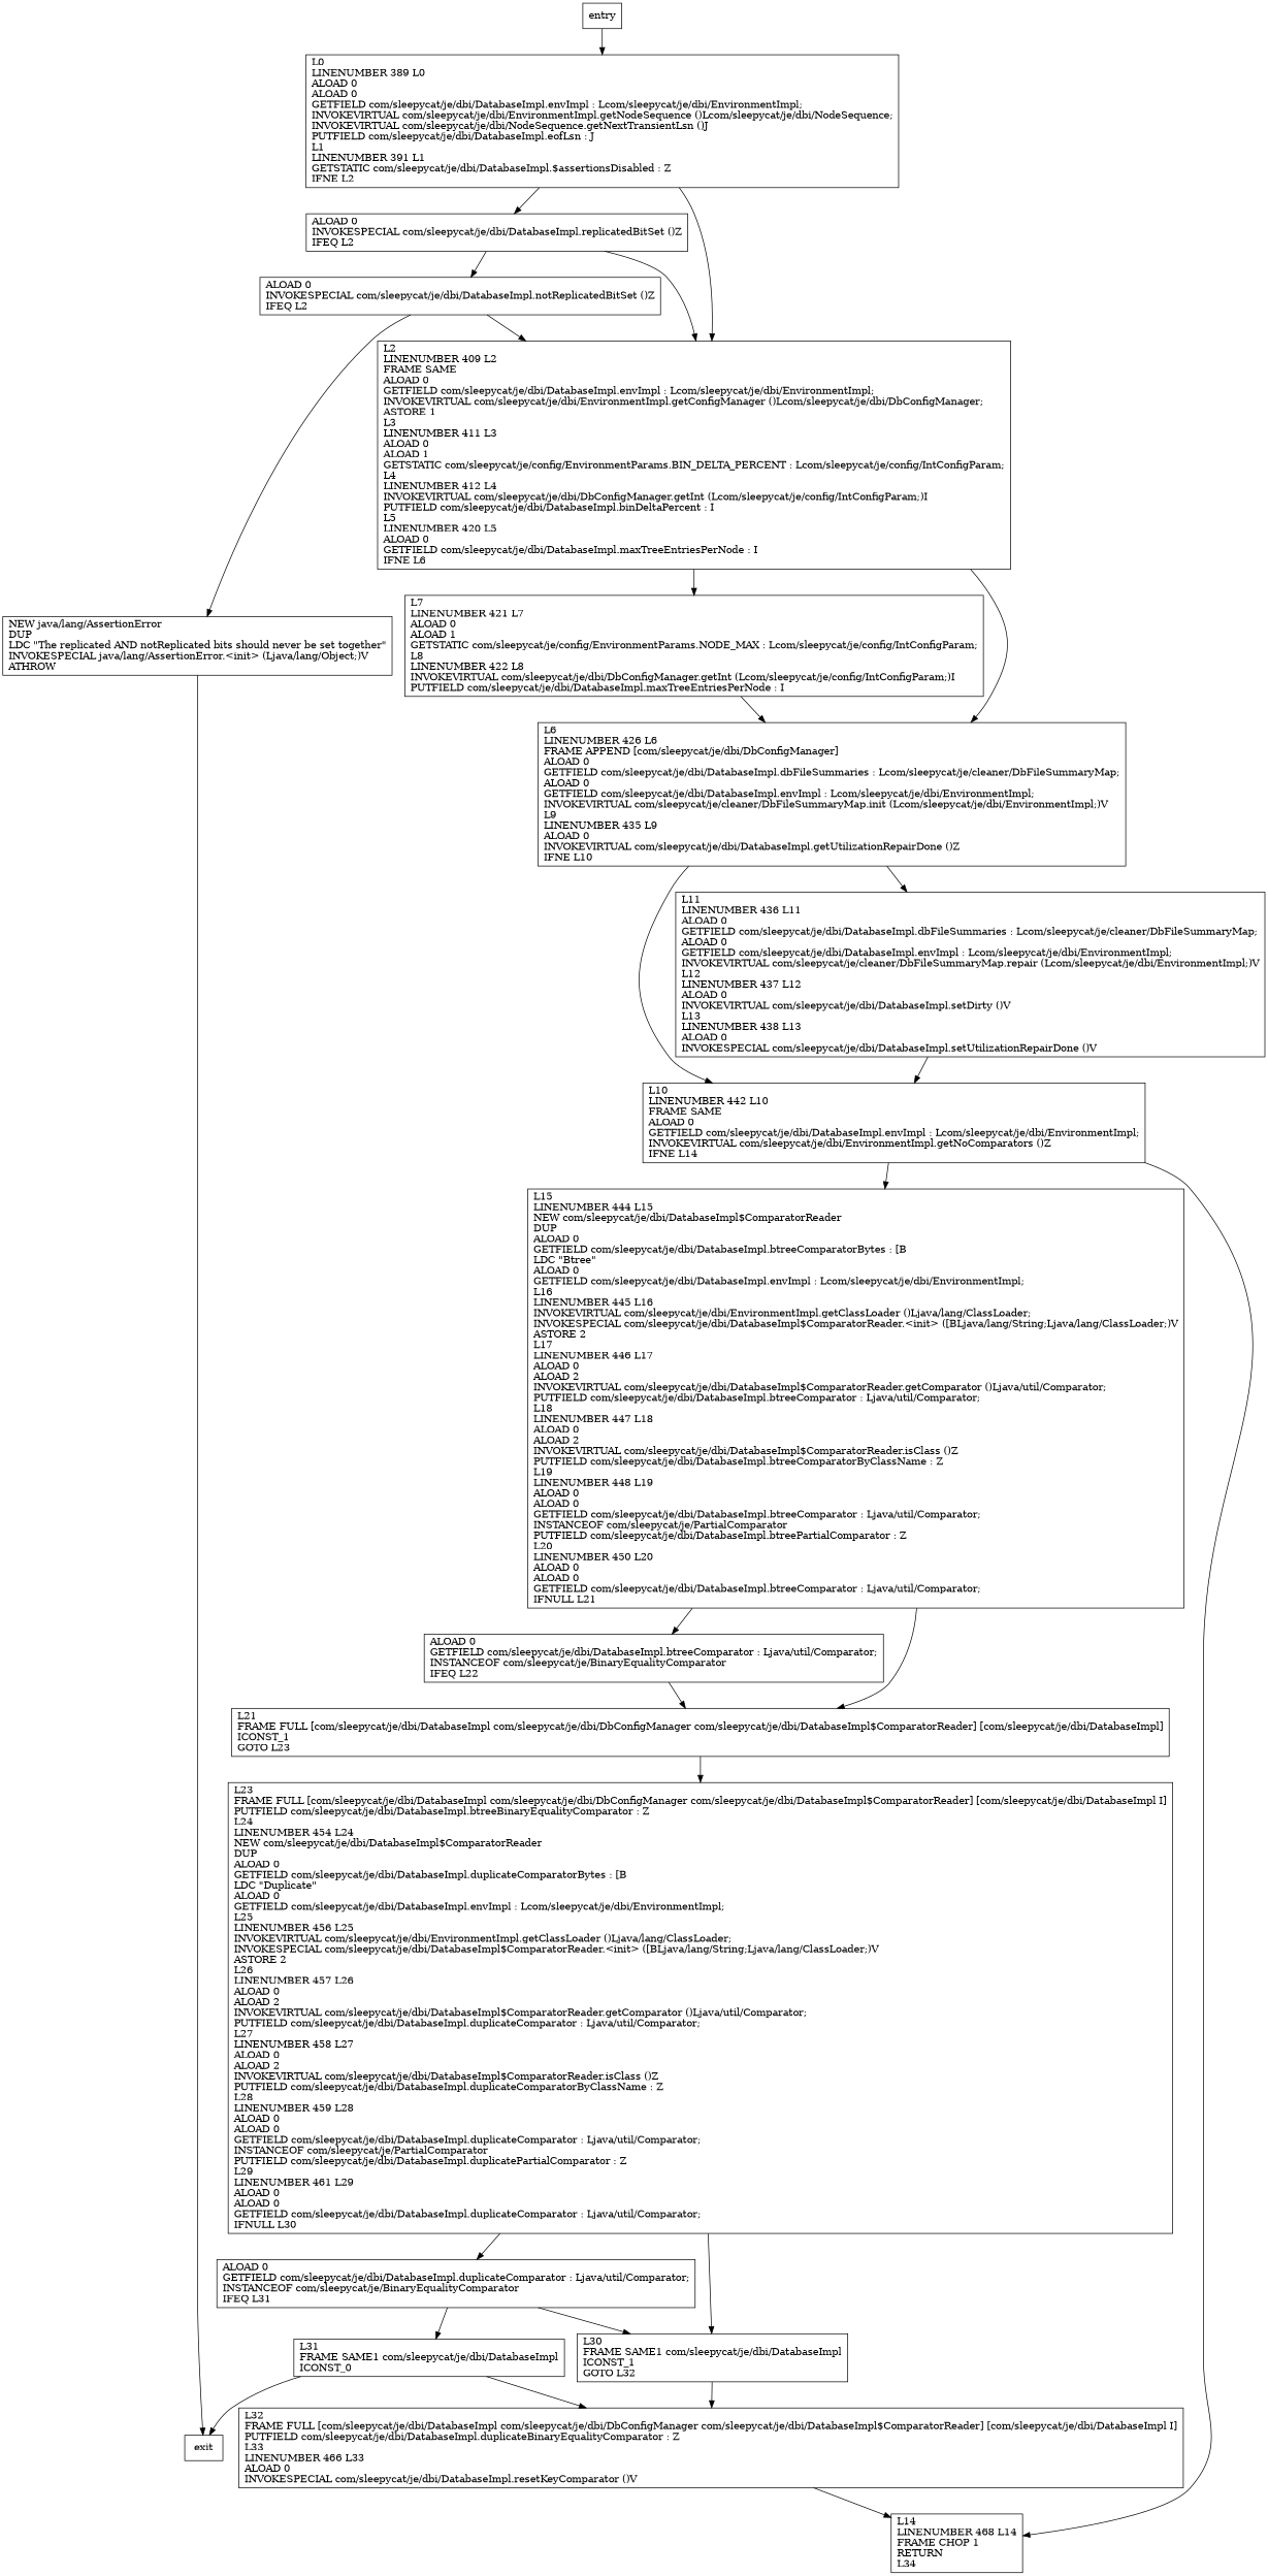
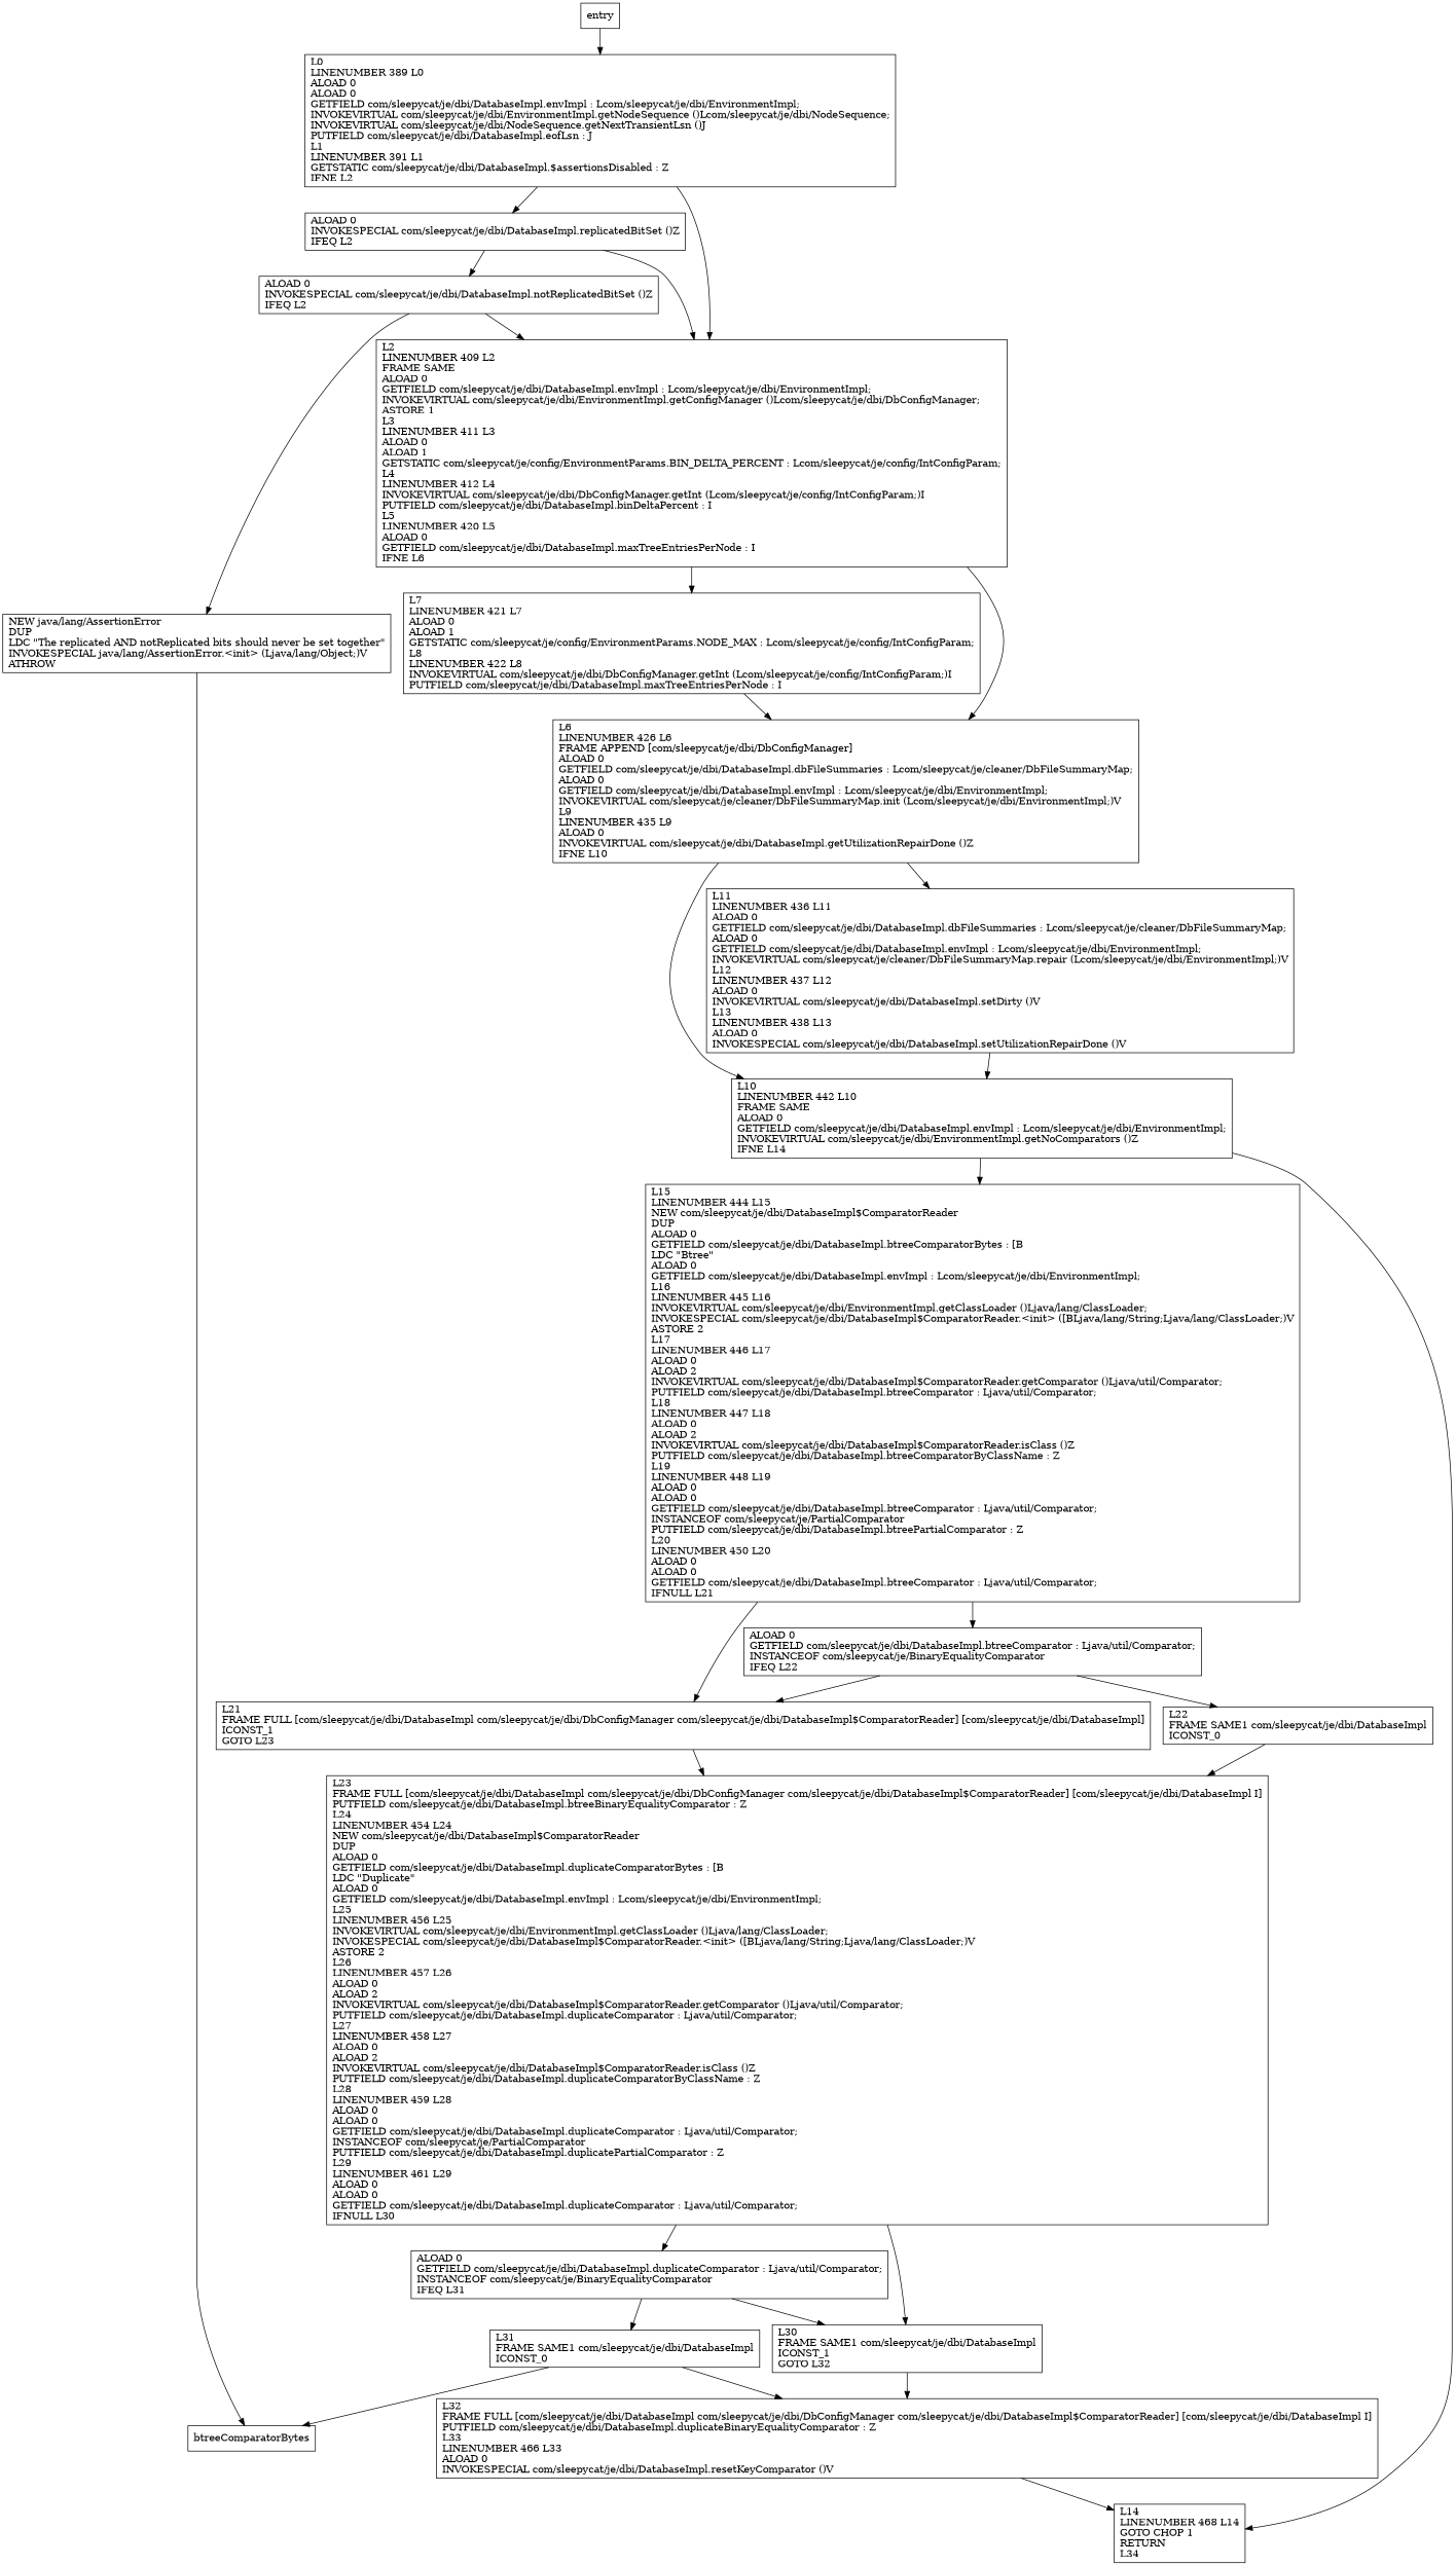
  digraph {
    node [shape=record]
    n1 [label="ALOAD 0\lGETFIELD com/sleepycat/je/dbi/DatabaseImpl.btreeComparator : Ljava/util/Comparator;\lINSTANCEOF com/sleepycat/je/BinaryEqualityComparator\lIFEQ L22\l"]
    n2 [label="L21\lFRAME FULL [com/sleepycat/je/dbi/DatabaseImpl com/sleepycat/je/dbi/DbConfigManager com/sleepycat/je/dbi/DatabaseImpl$ComparatorReader] [com/sleepycat/je/dbi/DatabaseImpl]\lICONST_1\lGOTO L23\l"]
+   n3 [label="L22\lFRAME SAME1 com/sleepycat/je/dbi/DatabaseImpl\lICONST_0\l"]
    n4 [label="L23\lFRAME FULL [com/sleepycat/je/dbi/DatabaseImpl com/sleepycat/je/dbi/DbConfigManager com/sleepycat/je/dbi/DatabaseImpl$ComparatorReader] [com/sleepycat/je/dbi/DatabaseImpl I]\lPUTFIELD com/sleepycat/je/dbi/DatabaseImpl.btreeBinaryEqualityComparator : Z\lL24\lLINENUMBER 454 L24\lNEW com/sleepycat/je/dbi/DatabaseImpl$ComparatorReader\lDUP\lALOAD 0\lGETFIELD com/sleepycat/je/dbi/DatabaseImpl.duplicateComparatorBytes : [B\lLDC \"Duplicate\"\lALOAD 0\lGETFIELD com/sleepycat/je/dbi/DatabaseImpl.envImpl : Lcom/sleepycat/je/dbi/EnvironmentImpl;\lL25\lLINENUMBER 456 L25\lINVOKEVIRTUAL com/sleepycat/je/dbi/EnvironmentImpl.getClassLoader ()Ljava/lang/ClassLoader;\lINVOKESPECIAL com/sleepycat/je/dbi/DatabaseImpl$ComparatorReader.\<init\> ([BLjava/lang/String;Ljava/lang/ClassLoader;)V\lASTORE 2\lL26\lLINENUMBER 457 L26\lALOAD 0\lALOAD 2\lINVOKEVIRTUAL com/sleepycat/je/dbi/DatabaseImpl$ComparatorReader.getComparator ()Ljava/util/Comparator;\lPUTFIELD com/sleepycat/je/dbi/DatabaseImpl.duplicateComparator : Ljava/util/Comparator;\lL27\lLINENUMBER 458 L27\lALOAD 0\lALOAD 2\lINVOKEVIRTUAL com/sleepycat/je/dbi/DatabaseImpl$ComparatorReader.isClass ()Z\lPUTFIELD com/sleepycat/je/dbi/DatabaseImpl.duplicateComparatorByClassName : Z\lL28\lLINENUMBER 459 L28\lALOAD 0\lALOAD 0\lGETFIELD com/sleepycat/je/dbi/DatabaseImpl.duplicateComparator : Ljava/util/Comparator;\lINSTANCEOF com/sleepycat/je/PartialComparator\lPUTFIELD com/sleepycat/je/dbi/DatabaseImpl.duplicatePartialComparator : Z\lL29\lLINENUMBER 461 L29\lALOAD 0\lALOAD 0\lGETFIELD com/sleepycat/je/dbi/DatabaseImpl.duplicateComparator : Ljava/util/Comparator;\lIFNULL L30\l"]
    n5 [label="NEW java/lang/AssertionError\lDUP\lLDC \"The replicated AND notReplicated bits should never be set  together\"\lINVOKESPECIAL java/lang/AssertionError.\<init\> (Ljava/lang/Object;)V\lATHROW\l"]
-   exit
+   exit [label=btreeComparatorBytes]
    n7 [label="L30\lFRAME SAME1 com/sleepycat/je/dbi/DatabaseImpl\lICONST_1\lGOTO L32\l"]
    n8 [label="ALOAD 0\lGETFIELD com/sleepycat/je/dbi/DatabaseImpl.duplicateComparator : Ljava/util/Comparator;\lINSTANCEOF com/sleepycat/je/BinaryEqualityComparator\lIFEQ L31\l"]
    n9 [label="ALOAD 0\lINVOKESPECIAL com/sleepycat/je/dbi/DatabaseImpl.replicatedBitSet ()Z\lIFEQ L2\l"]
    n10 [label="L2\lLINENUMBER 409 L2\lFRAME SAME\lALOAD 0\lGETFIELD com/sleepycat/je/dbi/DatabaseImpl.envImpl : Lcom/sleepycat/je/dbi/EnvironmentImpl;\lINVOKEVIRTUAL com/sleepycat/je/dbi/EnvironmentImpl.getConfigManager ()Lcom/sleepycat/je/dbi/DbConfigManager;\lASTORE 1\lL3\lLINENUMBER 411 L3\lALOAD 0\lALOAD 1\lGETSTATIC com/sleepycat/je/config/EnvironmentParams.BIN_DELTA_PERCENT : Lcom/sleepycat/je/config/IntConfigParam;\lL4\lLINENUMBER 412 L4\lINVOKEVIRTUAL com/sleepycat/je/dbi/DbConfigManager.getInt (Lcom/sleepycat/je/config/IntConfigParam;)I\lPUTFIELD com/sleepycat/je/dbi/DatabaseImpl.binDeltaPercent : I\lL5\lLINENUMBER 420 L5\lALOAD 0\lGETFIELD com/sleepycat/je/dbi/DatabaseImpl.maxTreeEntriesPerNode : I\lIFNE L6\l"]
    n11 [label="ALOAD 0\lINVOKESPECIAL com/sleepycat/je/dbi/DatabaseImpl.notReplicatedBitSet ()Z\lIFEQ L2\l"]
    n12 [label="L7\lLINENUMBER 421 L7\lALOAD 0\lALOAD 1\lGETSTATIC com/sleepycat/je/config/EnvironmentParams.NODE_MAX : Lcom/sleepycat/je/config/IntConfigParam;\lL8\lLINENUMBER 422 L8\lINVOKEVIRTUAL com/sleepycat/je/dbi/DbConfigManager.getInt (Lcom/sleepycat/je/config/IntConfigParam;)I\lPUTFIELD com/sleepycat/je/dbi/DatabaseImpl.maxTreeEntriesPerNode : I\l"]
    n13 [label="L6\lLINENUMBER 426 L6\lFRAME APPEND [com/sleepycat/je/dbi/DbConfigManager]\lALOAD 0\lGETFIELD com/sleepycat/je/dbi/DatabaseImpl.dbFileSummaries : Lcom/sleepycat/je/cleaner/DbFileSummaryMap;\lALOAD 0\lGETFIELD com/sleepycat/je/dbi/DatabaseImpl.envImpl : Lcom/sleepycat/je/dbi/EnvironmentImpl;\lINVOKEVIRTUAL com/sleepycat/je/cleaner/DbFileSummaryMap.init (Lcom/sleepycat/je/dbi/EnvironmentImpl;)V\lL9\lLINENUMBER 435 L9\lALOAD 0\lINVOKEVIRTUAL com/sleepycat/je/dbi/DatabaseImpl.getUtilizationRepairDone ()Z\lIFNE L10\l"]
    n14 [label="L10\lLINENUMBER 442 L10\lFRAME SAME\lALOAD 0\lGETFIELD com/sleepycat/je/dbi/DatabaseImpl.envImpl : Lcom/sleepycat/je/dbi/EnvironmentImpl;\lINVOKEVIRTUAL com/sleepycat/je/dbi/EnvironmentImpl.getNoComparators ()Z\lIFNE L14\l"]
    n15 [label="L11\lLINENUMBER 436 L11\lALOAD 0\lGETFIELD com/sleepycat/je/dbi/DatabaseImpl.dbFileSummaries : Lcom/sleepycat/je/cleaner/DbFileSummaryMap;\lALOAD 0\lGETFIELD com/sleepycat/je/dbi/DatabaseImpl.envImpl : Lcom/sleepycat/je/dbi/EnvironmentImpl;\lINVOKEVIRTUAL com/sleepycat/je/cleaner/DbFileSummaryMap.repair (Lcom/sleepycat/je/dbi/EnvironmentImpl;)V\lL12\lLINENUMBER 437 L12\lALOAD 0\lINVOKEVIRTUAL com/sleepycat/je/dbi/DatabaseImpl.setDirty ()V\lL13\lLINENUMBER 438 L13\lALOAD 0\lINVOKESPECIAL com/sleepycat/je/dbi/DatabaseImpl.setUtilizationRepairDone ()V\l"]
    n16 [label="L15\lLINENUMBER 444 L15\lNEW com/sleepycat/je/dbi/DatabaseImpl$ComparatorReader\lDUP\lALOAD 0\lGETFIELD com/sleepycat/je/dbi/DatabaseImpl.btreeComparatorBytes : [B\lLDC \"Btree\"\lALOAD 0\lGETFIELD com/sleepycat/je/dbi/DatabaseImpl.envImpl : Lcom/sleepycat/je/dbi/EnvironmentImpl;\lL16\lLINENUMBER 445 L16\lINVOKEVIRTUAL com/sleepycat/je/dbi/EnvironmentImpl.getClassLoader ()Ljava/lang/ClassLoader;\lINVOKESPECIAL com/sleepycat/je/dbi/DatabaseImpl$ComparatorReader.\<init\> ([BLjava/lang/String;Ljava/lang/ClassLoader;)V\lASTORE 2\lL17\lLINENUMBER 446 L17\lALOAD 0\lALOAD 2\lINVOKEVIRTUAL com/sleepycat/je/dbi/DatabaseImpl$ComparatorReader.getComparator ()Ljava/util/Comparator;\lPUTFIELD com/sleepycat/je/dbi/DatabaseImpl.btreeComparator : Ljava/util/Comparator;\lL18\lLINENUMBER 447 L18\lALOAD 0\lALOAD 2\lINVOKEVIRTUAL com/sleepycat/je/dbi/DatabaseImpl$ComparatorReader.isClass ()Z\lPUTFIELD com/sleepycat/je/dbi/DatabaseImpl.btreeComparatorByClassName : Z\lL19\lLINENUMBER 448 L19\lALOAD 0\lALOAD 0\lGETFIELD com/sleepycat/je/dbi/DatabaseImpl.btreeComparator : Ljava/util/Comparator;\lINSTANCEOF com/sleepycat/je/PartialComparator\lPUTFIELD com/sleepycat/je/dbi/DatabaseImpl.btreePartialComparator : Z\lL20\lLINENUMBER 450 L20\lALOAD 0\lALOAD 0\lGETFIELD com/sleepycat/je/dbi/DatabaseImpl.btreeComparator : Ljava/util/Comparator;\lIFNULL L21\l"]
-   n17 [label="L14\lLINENUMBER 468 L14\lFRAME CHOP 1\lRETURN\lL34\l"]
+   n17 [label="L14\lLINENUMBER 468 L14\lGOTO CHOP 1\lRETURN\lL34\l"]
    n18 [label="L32\lFRAME FULL [com/sleepycat/je/dbi/DatabaseImpl com/sleepycat/je/dbi/DbConfigManager com/sleepycat/je/dbi/DatabaseImpl$ComparatorReader] [com/sleepycat/je/dbi/DatabaseImpl I]\lPUTFIELD com/sleepycat/je/dbi/DatabaseImpl.duplicateBinaryEqualityComparator : Z\lL33\lLINENUMBER 466 L33\lALOAD 0\lINVOKESPECIAL com/sleepycat/je/dbi/DatabaseImpl.resetKeyComparator ()V\l"]
    n19 [label="L31\lFRAME SAME1 com/sleepycat/je/dbi/DatabaseImpl\lICONST_0\l"]
    n20 [label="L0\lLINENUMBER 389 L0\lALOAD 0\lALOAD 0\lGETFIELD com/sleepycat/je/dbi/DatabaseImpl.envImpl : Lcom/sleepycat/je/dbi/EnvironmentImpl;\lINVOKEVIRTUAL com/sleepycat/je/dbi/EnvironmentImpl.getNodeSequence ()Lcom/sleepycat/je/dbi/NodeSequence;\lINVOKEVIRTUAL com/sleepycat/je/dbi/NodeSequence.getNextTransientLsn ()J\lPUTFIELD com/sleepycat/je/dbi/DatabaseImpl.eofLsn : J\lL1\lLINENUMBER 391 L1\lGETSTATIC com/sleepycat/je/dbi/DatabaseImpl.$assertionsDisabled : Z\lIFNE L2\l"]
    entry
    n1 -> n2
+   n1 -> n3
    n2 -> n4
+   n3 -> n4
    n4 -> n7
    n4 -> n8
    n5 -> exit
    n7 -> n18
    n8 -> n7
    n8 -> n19
    n9 -> n10
    n9 -> n11
    n10 -> n12
    n10 -> n13
    n11 -> n5
    n11 -> n10
    n12 -> n13
    n13 -> n14
    n13 -> n15
    n14 -> n16
    n14 -> n17
    n15 -> n14
    n16 -> n1
    n16 -> n2
    n18 -> n17
    n19 -> exit
    n19 -> n18
    n20 -> n9
    n20 -> n10
    entry -> n20
  }
